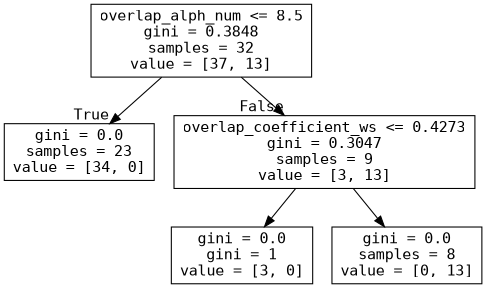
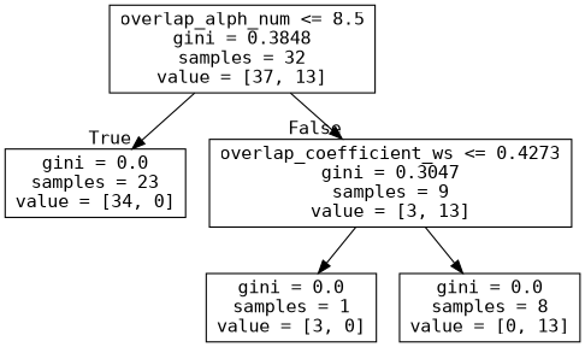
  digraph {
    fontname="DejaVu Sans Mono"
    node [shape=box fontname="DejaVu Sans Mono"]
    edge [fontname="DejaVu Sans Mono"]
    n1 [label="overlap_alph_num <= 8.5\ngini = 0.3848\nsamples = 32\nvalue = [37, 13]"]
    n2 [label="gini = 0.0\nsamples = 23\nvalue = [34, 0]"]
    n3 [label="overlap_coefficient_ws <= 0.4273\ngini = 0.3047\nsamples = 9\nvalue = [3, 13]"]
-   n4 [label="gini = 0.0\ngini = 1\nvalue = [3, 0]"]
+   n4 [label="gini = 0.0\nsamples = 1\nvalue = [3, 0]"]
    n5 [label="gini = 0.0\nsamples = 8\nvalue = [0, 13]"]
    n1 -> n2 [headlabel=True labelangle=45 labeldistance=2.5]
    n1 -> n3 [headlabel=False labelangle=-45 labeldistance=2.5]
    n3 -> n4
    n3 -> n5
  }
